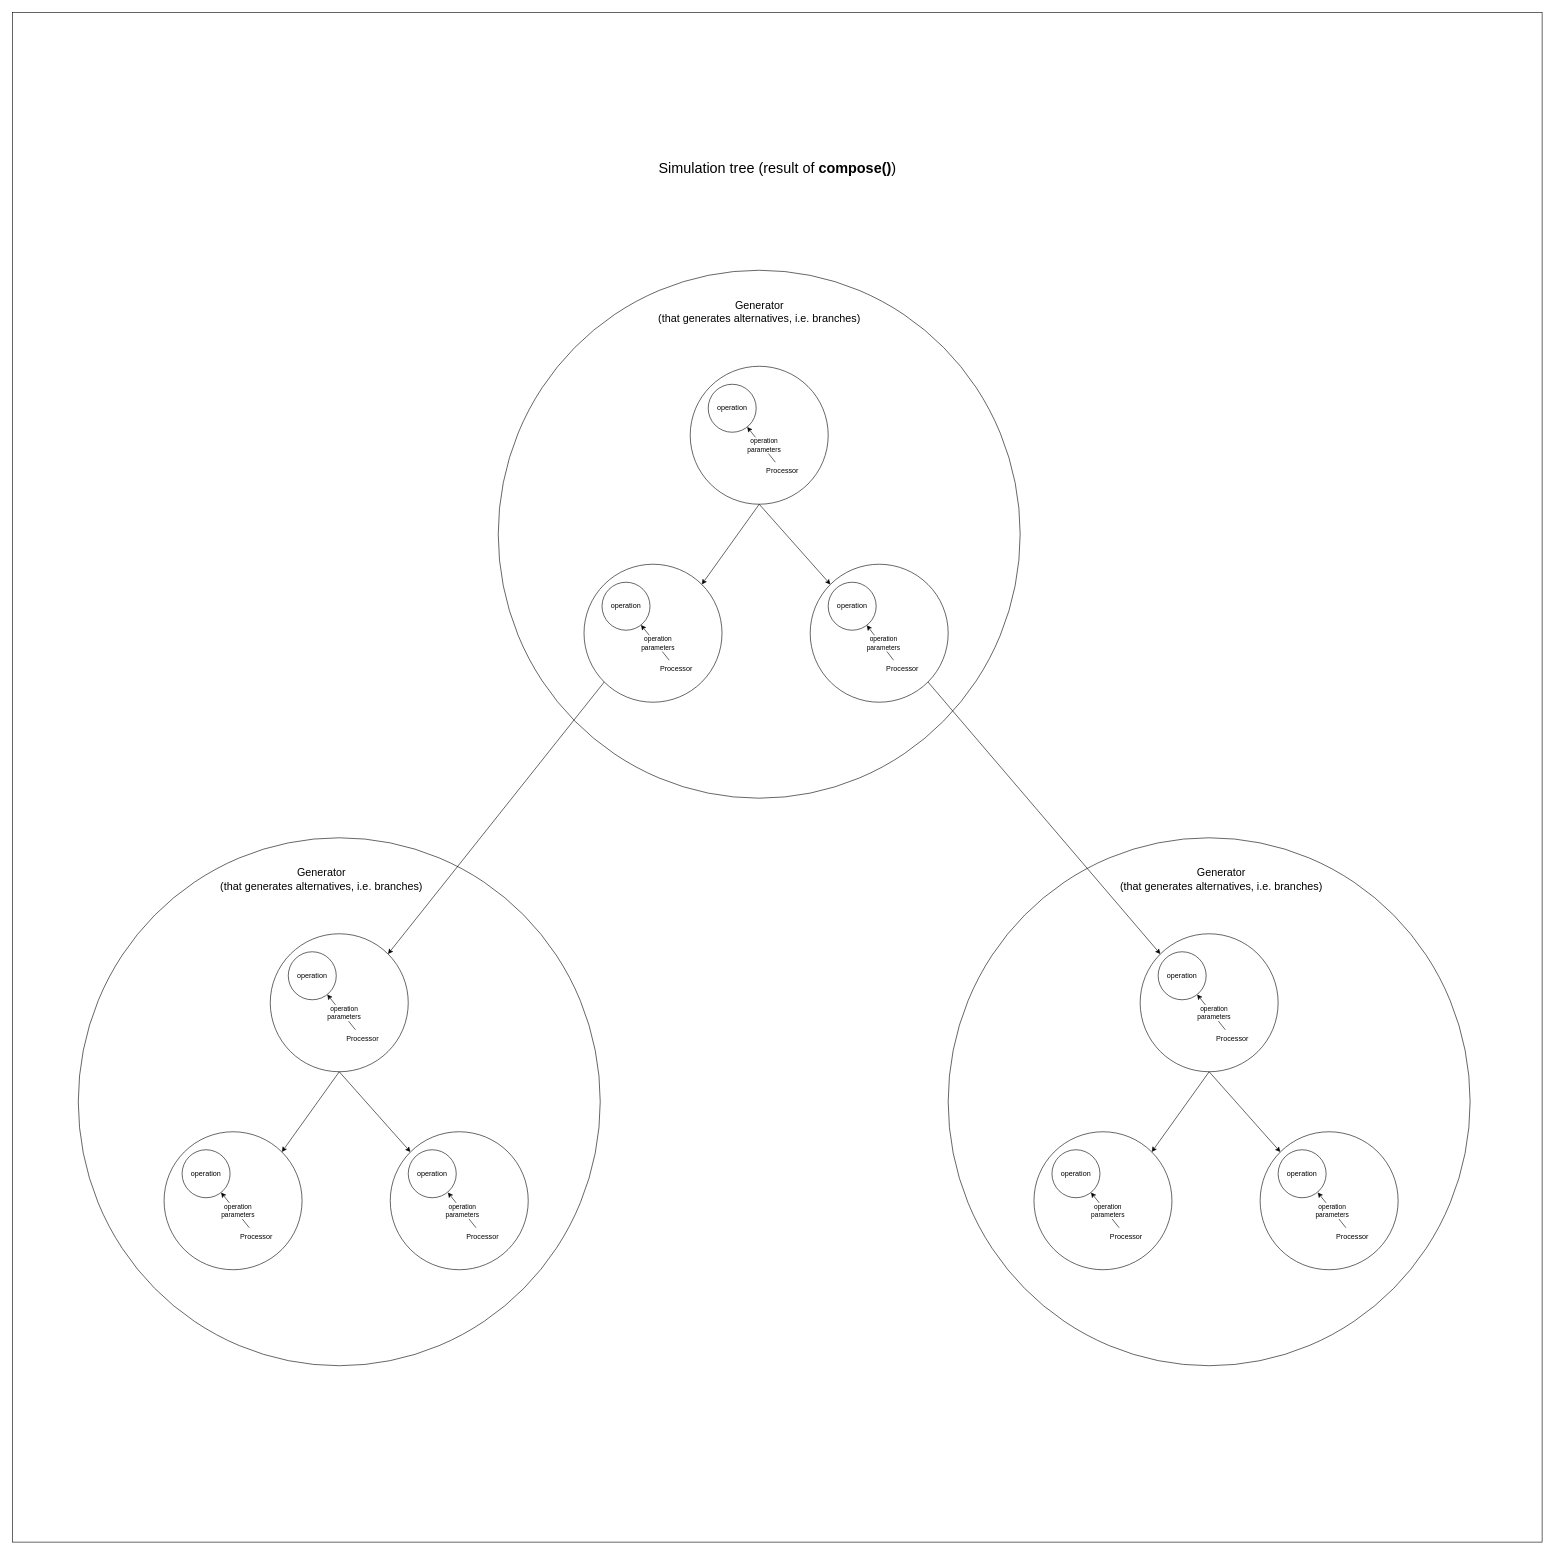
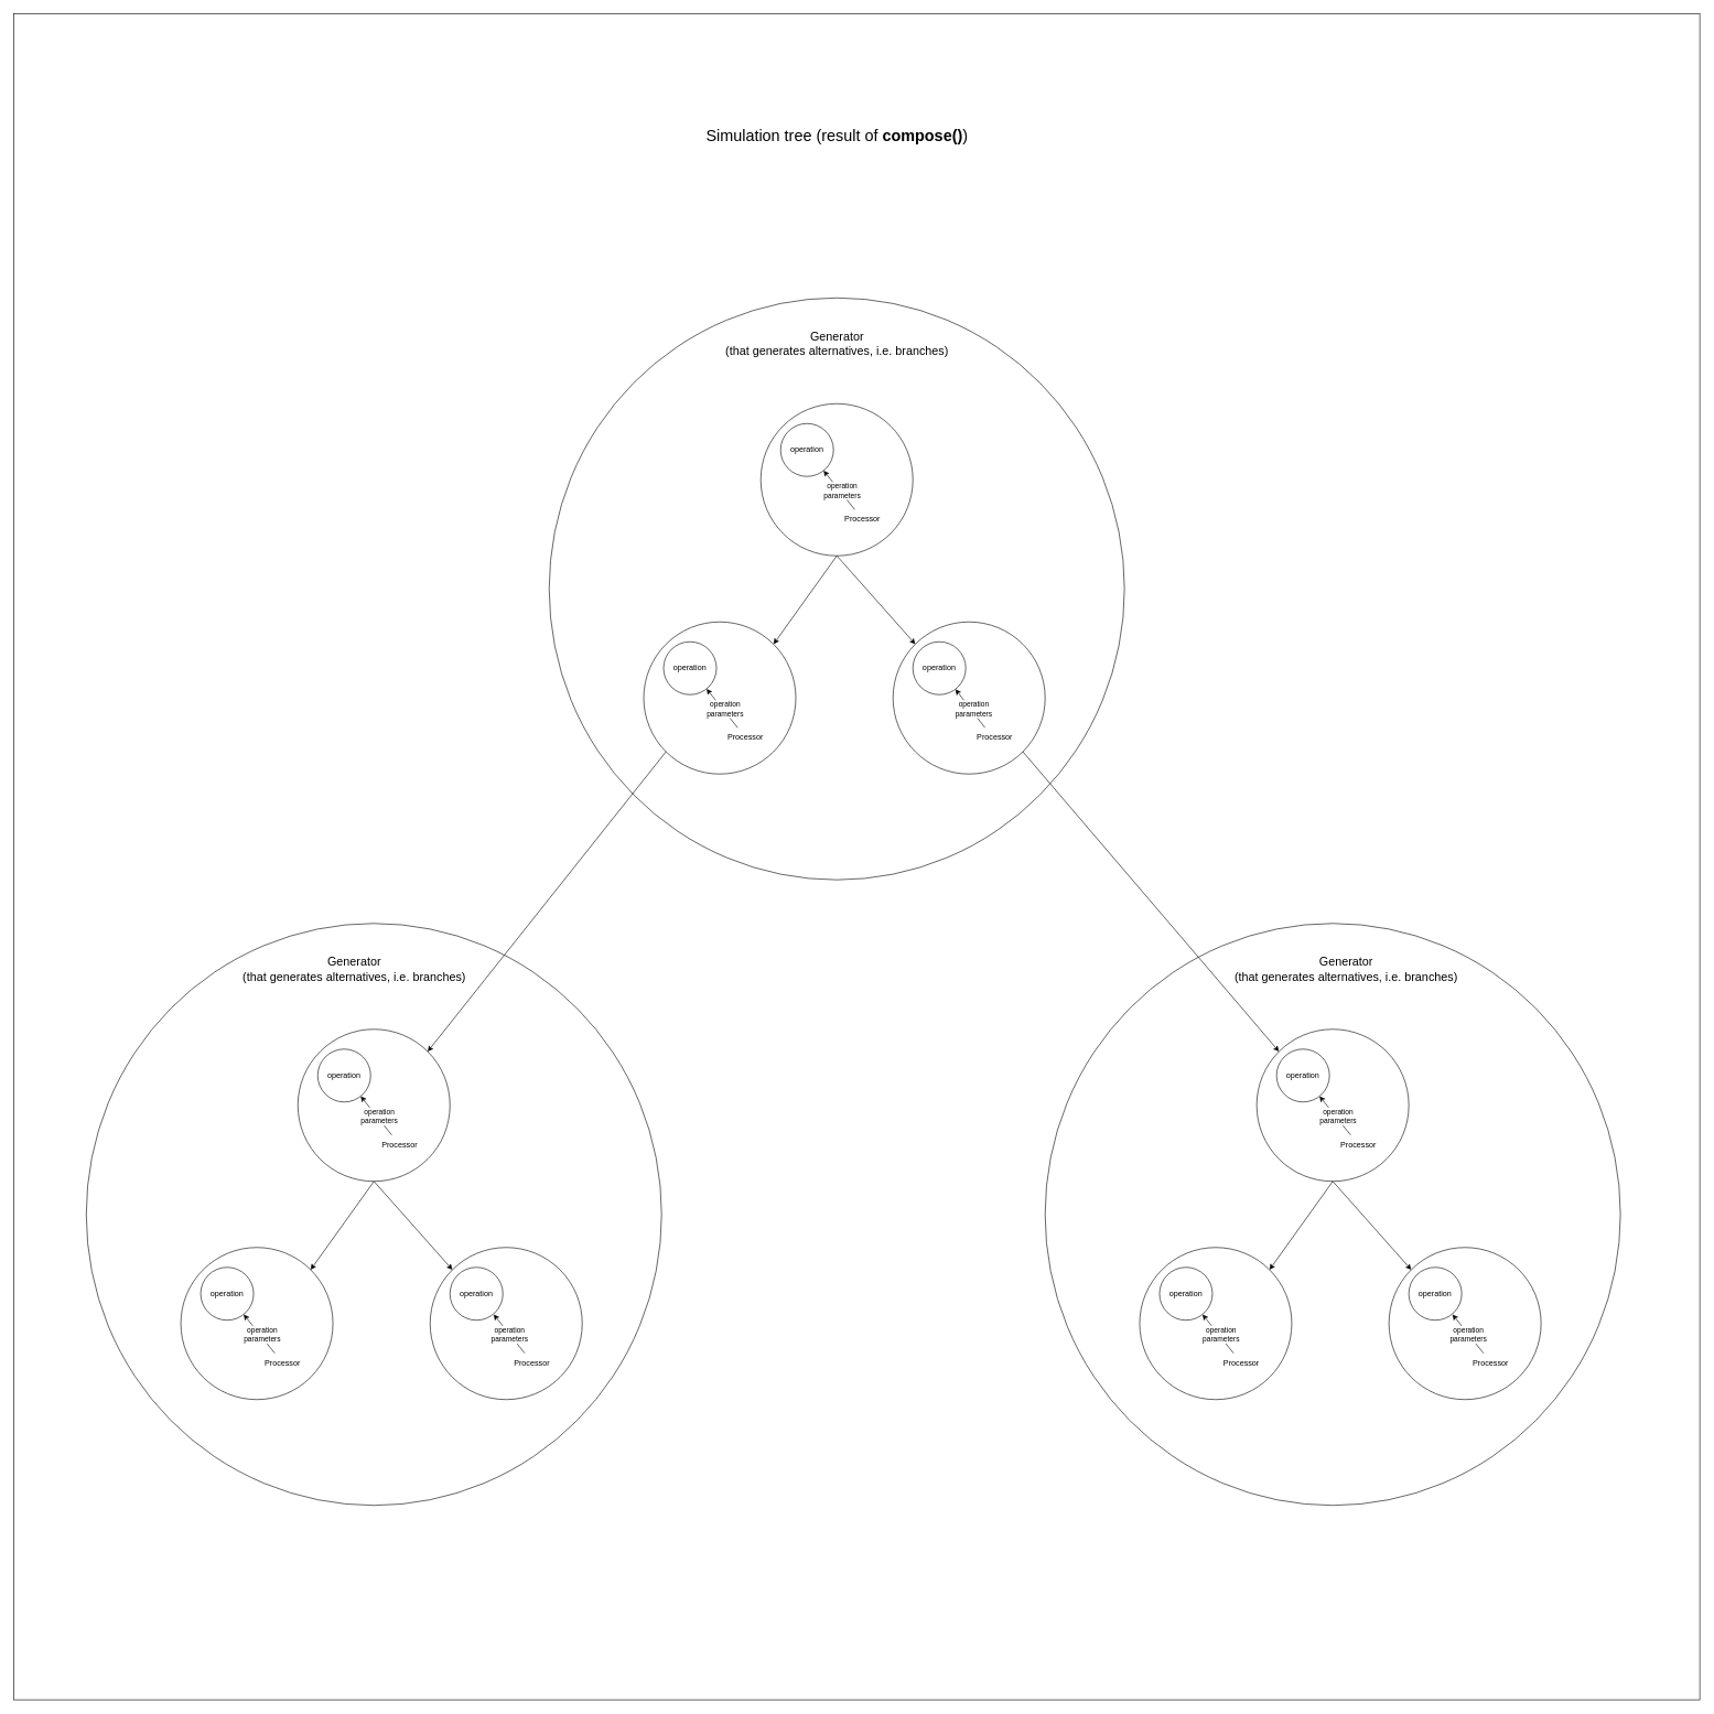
  <mxCell id="0" />
  <mxCell id="1" parent="0" />
  <mxCell id="2" value="" style="whiteSpace=wrap;html=1;aspect=fixed;fontSize=24;" vertex="1" parent="1"><mxGeometry x="20" y="20" width="2550" height="2550" as="geometry" /></mxCell>
  <mxCell id="3" value="" style="ellipse;whiteSpace=wrap;html=1;" vertex="1" parent="1"><mxGeometry x="830" y="450" width="870" height="880" as="geometry" /></mxCell>
  <mxCell id="4" value="&lt;br&gt;&lt;br&gt;&lt;br&gt;&lt;br&gt;&lt;br&gt;" style="ellipse;whiteSpace=wrap;html=1;aspect=fixed;" vertex="1" parent="1"><mxGeometry x="1150" y="610" width="230" height="230" as="geometry" /></mxCell>
  <mxCell id="5" value="operation" style="ellipse;whiteSpace=wrap;html=1;aspect=fixed;" vertex="1" parent="1"><mxGeometry x="1180" y="640" width="80" height="80" as="geometry" /></mxCell>
  <mxCell id="6" value="Processor" style="text;html=1;strokeColor=none;fillColor=none;align=center;verticalAlign=middle;whiteSpace=wrap;rounded=0;" vertex="1" parent="1"><mxGeometry x="1274" y="770" width="60" height="30" as="geometry" /></mxCell>
  <mxCell id="7" value="" style="endArrow=classic;html=1;rounded=0;" edge="1" parent="1" source="6" target="5"><mxGeometry width="50" height="50" relative="1" as="geometry"><mxPoint x="1200" y="740" as="sourcePoint" /><mxPoint x="1250" y="690" as="targetPoint" /></mxGeometry></mxCell>
  <mxCell id="8" value="operation&lt;br&gt;parameters" style="edgeLabel;html=1;align=center;verticalAlign=middle;resizable=0;points=[];" vertex="1" connectable="0" parent="7"><mxGeometry x="0.261" y="-3" relative="1" as="geometry"><mxPoint x="8" y="10" as="offset" /></mxGeometry></mxCell>
  <mxCell id="9" value="&lt;br&gt;&lt;br&gt;&lt;br&gt;&lt;br&gt;&lt;br&gt;" style="ellipse;whiteSpace=wrap;html=1;aspect=fixed;" vertex="1" parent="1"><mxGeometry x="1350" y="940" width="230" height="230" as="geometry" /></mxCell>
  <mxCell id="10" value="operation" style="ellipse;whiteSpace=wrap;html=1;aspect=fixed;" vertex="1" parent="1"><mxGeometry x="1380" y="970" width="80" height="80" as="geometry" /></mxCell>
  <mxCell id="11" value="Processor" style="text;html=1;strokeColor=none;fillColor=none;align=center;verticalAlign=middle;whiteSpace=wrap;rounded=0;" vertex="1" parent="1"><mxGeometry x="1474" y="1100" width="60" height="30" as="geometry" /></mxCell>
  <mxCell id="12" value="&lt;font style=&quot;font-size: 18px;&quot;&gt;Generator&lt;br&gt;(that generates alternatives, i.e. branches)&lt;br&gt;&lt;/font&gt;" style="text;html=1;align=center;verticalAlign=middle;resizable=0;points=[];autosize=1;strokeColor=none;fillColor=none;" vertex="1" parent="1"><mxGeometry x="1090" width="350" height="40" as="geometry" y="500" /></mxCell>
  <mxCell id="13" value="&lt;br&gt;&lt;br&gt;&lt;br&gt;&lt;br&gt;&lt;br&gt;" style="ellipse;whiteSpace=wrap;html=1;aspect=fixed;" vertex="1" parent="1"><mxGeometry x="973" y="940" width="230" height="230" as="geometry" /></mxCell>
  <mxCell id="14" value="operation" style="ellipse;whiteSpace=wrap;html=1;aspect=fixed;" vertex="1" parent="1"><mxGeometry x="1003" y="970" width="80" height="80" as="geometry" /></mxCell>
  <mxCell id="15" value="Processor" style="text;html=1;strokeColor=none;fillColor=none;align=center;verticalAlign=middle;whiteSpace=wrap;rounded=0;" vertex="1" parent="1"><mxGeometry x="1097" y="1100" width="60" height="30" as="geometry" /></mxCell>
  <mxCell id="16" value="" style="endArrow=classic;html=1;rounded=0;" edge="1" parent="1" source="15" target="14"><mxGeometry width="50" height="50" relative="1" as="geometry"><mxPoint x="1023" y="1070" as="sourcePoint" /><mxPoint x="1073" y="1020" as="targetPoint" /></mxGeometry></mxCell>
  <mxCell id="17" value="operation&lt;br&gt;parameters" style="edgeLabel;html=1;align=center;verticalAlign=middle;resizable=0;points=[];" vertex="1" connectable="0" parent="16"><mxGeometry x="0.261" y="-3" relative="1" as="geometry"><mxPoint x="8" y="10" as="offset" /></mxGeometry></mxCell>
  <mxCell id="18" value="" style="endArrow=classic;html=1;rounded=0;fontSize=18;entryX=1;entryY=0;entryDx=0;entryDy=0;exitX=0.5;exitY=1;exitDx=0;exitDy=0;" edge="1" parent="1" source="4" target="13"><mxGeometry width="50" height="50" relative="1" as="geometry"><mxPoint x="1240" y="900" as="sourcePoint" /><mxPoint x="1290" y="850" as="targetPoint" /></mxGeometry></mxCell>
  <mxCell id="19" value="" style="endArrow=classic;html=1;rounded=0;fontSize=18;entryX=0;entryY=0;entryDx=0;entryDy=0;exitX=0.5;exitY=1;exitDx=0;exitDy=0;" edge="1" parent="1" source="4" target="9"><mxGeometry width="50" height="50" relative="1" as="geometry"><mxPoint x="1275" y="850" as="sourcePoint" /><mxPoint x="1179.317" y="983.683" as="targetPoint" /></mxGeometry></mxCell>
  <mxCell id="20" value="" style="ellipse;whiteSpace=wrap;html=1;" vertex="1" parent="1"><mxGeometry x="1580" y="1396" width="870" height="880" as="geometry" /></mxCell>
  <mxCell id="21" value="&lt;br&gt;&lt;br&gt;&lt;br&gt;&lt;br&gt;&lt;br&gt;" style="ellipse;whiteSpace=wrap;html=1;aspect=fixed;" vertex="1" parent="1"><mxGeometry x="1900" y="1556" width="230" height="230" as="geometry" /></mxCell>
  <mxCell id="22" value="operation" style="ellipse;whiteSpace=wrap;html=1;aspect=fixed;" vertex="1" parent="1"><mxGeometry x="1930" y="1586" width="80" height="80" as="geometry" /></mxCell>
  <mxCell id="23" value="Processor" style="text;html=1;strokeColor=none;fillColor=none;align=center;verticalAlign=middle;whiteSpace=wrap;rounded=0;" vertex="1" parent="1"><mxGeometry x="2024" y="1716" width="60" height="30" as="geometry" /></mxCell>
  <mxCell id="24" value="" style="endArrow=classic;html=1;rounded=0;" edge="1" parent="1" source="23" target="22"><mxGeometry width="50" height="50" relative="1" as="geometry"><mxPoint x="1950" y="1686" as="sourcePoint" /><mxPoint x="2000" y="1636" as="targetPoint" /></mxGeometry></mxCell>
  <mxCell id="25" value="operation&lt;br&gt;parameters" style="edgeLabel;html=1;align=center;verticalAlign=middle;resizable=0;points=[];" vertex="1" connectable="0" parent="24"><mxGeometry x="0.261" y="-3" relative="1" as="geometry"><mxPoint x="8" y="10" as="offset" /></mxGeometry></mxCell>
  <mxCell id="26" value="&lt;br&gt;&lt;br&gt;&lt;br&gt;&lt;br&gt;&lt;br&gt;" style="ellipse;whiteSpace=wrap;html=1;aspect=fixed;" vertex="1" parent="1"><mxGeometry x="2100" y="1886" width="230" height="230" as="geometry" /></mxCell>
  <mxCell id="27" value="operation" style="ellipse;whiteSpace=wrap;html=1;aspect=fixed;" vertex="1" parent="1"><mxGeometry x="2130" y="1916" width="80" height="80" as="geometry" /></mxCell>
  <mxCell id="28" value="Processor" style="text;html=1;strokeColor=none;fillColor=none;align=center;verticalAlign=middle;whiteSpace=wrap;rounded=0;" vertex="1" parent="1"><mxGeometry x="2224" y="2046" width="60" height="30" as="geometry" /></mxCell>
  <mxCell id="29" value="&lt;font style=&quot;font-size: 18px;&quot;&gt;Generator&lt;br&gt;(that generates alternatives, i.e. branches)&lt;br&gt;&lt;/font&gt;" style="text;html=1;align=center;verticalAlign=middle;resizable=0;points=[];autosize=1;strokeColor=none;fillColor=none;" vertex="1" parent="1"><mxGeometry x="1860" y="1446" width="350" height="40" as="geometry" /></mxCell>
  <mxCell id="30" value="&lt;br&gt;&lt;br&gt;&lt;br&gt;&lt;br&gt;&lt;br&gt;" style="ellipse;whiteSpace=wrap;html=1;aspect=fixed;" vertex="1" parent="1"><mxGeometry x="1723" y="1886" width="230" height="230" as="geometry" /></mxCell>
  <mxCell id="31" value="operation" style="ellipse;whiteSpace=wrap;html=1;aspect=fixed;" vertex="1" parent="1"><mxGeometry x="1753" y="1916" width="80" height="80" as="geometry" /></mxCell>
  <mxCell id="32" value="Processor" style="text;html=1;strokeColor=none;fillColor=none;align=center;verticalAlign=middle;whiteSpace=wrap;rounded=0;" vertex="1" parent="1"><mxGeometry x="1847" y="2046" width="60" height="30" as="geometry" /></mxCell>
  <mxCell id="33" value="" style="endArrow=classic;html=1;rounded=0;" edge="1" parent="1" source="32" target="31"><mxGeometry width="50" height="50" relative="1" as="geometry"><mxPoint x="1773" y="2016" as="sourcePoint" /><mxPoint x="1823" y="1966" as="targetPoint" /></mxGeometry></mxCell>
  <mxCell id="34" value="operation&lt;br&gt;parameters" style="edgeLabel;html=1;align=center;verticalAlign=middle;resizable=0;points=[];" vertex="1" connectable="0" parent="33"><mxGeometry x="0.261" y="-3" relative="1" as="geometry"><mxPoint x="8" y="10" as="offset" /></mxGeometry></mxCell>
  <mxCell id="35" value="" style="endArrow=classic;html=1;rounded=0;fontSize=18;entryX=1;entryY=0;entryDx=0;entryDy=0;exitX=0.5;exitY=1;exitDx=0;exitDy=0;" edge="1" parent="1" source="21" target="30"><mxGeometry width="50" height="50" relative="1" as="geometry"><mxPoint x="1990" y="1846" as="sourcePoint" /><mxPoint x="2040" y="1796" as="targetPoint" /></mxGeometry></mxCell>
  <mxCell id="36" value="" style="endArrow=classic;html=1;rounded=0;fontSize=18;entryX=0;entryY=0;entryDx=0;entryDy=0;exitX=0.5;exitY=1;exitDx=0;exitDy=0;" edge="1" parent="1" source="21" target="26"><mxGeometry width="50" height="50" relative="1" as="geometry"><mxPoint x="2025" y="1796" as="sourcePoint" /><mxPoint x="1929.317" y="1929.683" as="targetPoint" /></mxGeometry></mxCell>
  <mxCell id="37" value="" style="endArrow=classic;html=1;rounded=0;exitX=0.25;exitY=0;exitDx=0;exitDy=0;" edge="1" parent="1" source="11" target="10"><mxGeometry width="50" height="50" relative="1" as="geometry"><mxPoint x="1488.5" y="1108.79" as="sourcePoint" /><mxPoint x="1441.507" y="1050.001" as="targetPoint" /></mxGeometry></mxCell>
  <mxCell id="38" value="operation&lt;br&gt;parameters" style="edgeLabel;html=1;align=center;verticalAlign=middle;resizable=0;points=[];" vertex="1" connectable="0" parent="37"><mxGeometry x="0.261" y="-3" relative="1" as="geometry"><mxPoint x="8" y="10" as="offset" /></mxGeometry></mxCell>
  <mxCell id="39" value="" style="endArrow=classic;html=1;rounded=0;" edge="1" parent="1"><mxGeometry width="50" height="50" relative="1" as="geometry"><mxPoint x="2242.99" y="2046" as="sourcePoint" /><mxPoint x="2195.997" y="1987.211" as="targetPoint" /></mxGeometry></mxCell>
  <mxCell id="40" value="operation&lt;br&gt;parameters" style="edgeLabel;html=1;align=center;verticalAlign=middle;resizable=0;points=[];" vertex="1" connectable="0" parent="39"><mxGeometry x="0.261" y="-3" relative="1" as="geometry"><mxPoint x="4" y="10" as="offset" /></mxGeometry></mxCell>
  <mxCell id="41" value="" style="ellipse;whiteSpace=wrap;html=1;" vertex="1" parent="1"><mxGeometry x="130" y="1396" width="870" height="880" as="geometry" /></mxCell>
  <mxCell id="42" value="&lt;br&gt;&lt;br&gt;&lt;br&gt;&lt;br&gt;&lt;br&gt;" style="ellipse;whiteSpace=wrap;html=1;aspect=fixed;" vertex="1" parent="1"><mxGeometry x="450" y="1556" width="230" height="230" as="geometry" /></mxCell>
  <mxCell id="43" value="operation" style="ellipse;whiteSpace=wrap;html=1;aspect=fixed;" vertex="1" parent="1"><mxGeometry x="480" y="1586" width="80" height="80" as="geometry" /></mxCell>
  <mxCell id="44" value="Processor" style="text;html=1;strokeColor=none;fillColor=none;align=center;verticalAlign=middle;whiteSpace=wrap;rounded=0;" vertex="1" parent="1"><mxGeometry x="574" y="1716" width="60" height="30" as="geometry" /></mxCell>
  <mxCell id="45" value="" style="endArrow=classic;html=1;rounded=0;" edge="1" parent="1" source="44" target="43"><mxGeometry width="50" height="50" relative="1" as="geometry"><mxPoint x="500" y="1686" as="sourcePoint" /><mxPoint x="550" y="1636" as="targetPoint" /></mxGeometry></mxCell>
  <mxCell id="46" value="operation&lt;br&gt;parameters" style="edgeLabel;html=1;align=center;verticalAlign=middle;resizable=0;points=[];" vertex="1" connectable="0" parent="45"><mxGeometry x="0.261" y="-3" relative="1" as="geometry"><mxPoint x="8" y="10" as="offset" /></mxGeometry></mxCell>
  <mxCell id="47" value="&lt;br&gt;&lt;br&gt;&lt;br&gt;&lt;br&gt;&lt;br&gt;" style="ellipse;whiteSpace=wrap;html=1;aspect=fixed;" vertex="1" parent="1"><mxGeometry x="650" y="1886" width="230" height="230" as="geometry" /></mxCell>
  <mxCell id="48" value="operation" style="ellipse;whiteSpace=wrap;html=1;aspect=fixed;" vertex="1" parent="1"><mxGeometry x="680" y="1916" width="80" height="80" as="geometry" /></mxCell>
  <mxCell id="49" value="Processor" style="text;html=1;strokeColor=none;fillColor=none;align=center;verticalAlign=middle;whiteSpace=wrap;rounded=0;" vertex="1" parent="1"><mxGeometry x="774" y="2046" width="60" height="30" as="geometry" /></mxCell>
  <mxCell id="50" value="&lt;font style=&quot;font-size: 18px;&quot;&gt;Generator&lt;br&gt;(that generates alternatives, i.e. branches)&lt;br&gt;&lt;/font&gt;" style="text;html=1;align=center;verticalAlign=middle;resizable=0;points=[];autosize=1;strokeColor=none;fillColor=none;" vertex="1" parent="1"><mxGeometry x="360" y="1446" width="350" height="40" as="geometry" /></mxCell>
  <mxCell id="51" value="&lt;br&gt;&lt;br&gt;&lt;br&gt;&lt;br&gt;&lt;br&gt;" style="ellipse;whiteSpace=wrap;html=1;aspect=fixed;" vertex="1" parent="1"><mxGeometry x="273" y="1886" width="230" height="230" as="geometry" /></mxCell>
  <mxCell id="52" value="operation" style="ellipse;whiteSpace=wrap;html=1;aspect=fixed;" vertex="1" parent="1"><mxGeometry x="303" y="1916" width="80" height="80" as="geometry" /></mxCell>
  <mxCell id="53" value="Processor" style="text;html=1;strokeColor=none;fillColor=none;align=center;verticalAlign=middle;whiteSpace=wrap;rounded=0;" vertex="1" parent="1"><mxGeometry x="397" y="2046" width="60" height="30" as="geometry" /></mxCell>
  <mxCell id="54" value="" style="endArrow=classic;html=1;rounded=0;" edge="1" parent="1" source="53" target="52"><mxGeometry width="50" height="50" relative="1" as="geometry"><mxPoint x="323" y="2016" as="sourcePoint" /><mxPoint x="373" y="1966" as="targetPoint" /></mxGeometry></mxCell>
  <mxCell id="55" value="operation&lt;br&gt;parameters" style="edgeLabel;html=1;align=center;verticalAlign=middle;resizable=0;points=[];" vertex="1" connectable="0" parent="54"><mxGeometry x="0.261" y="-3" relative="1" as="geometry"><mxPoint x="8" y="10" as="offset" /></mxGeometry></mxCell>
  <mxCell id="56" value="" style="endArrow=classic;html=1;rounded=0;fontSize=18;entryX=1;entryY=0;entryDx=0;entryDy=0;exitX=0.5;exitY=1;exitDx=0;exitDy=0;" edge="1" parent="1" source="42" target="51"><mxGeometry width="50" height="50" relative="1" as="geometry"><mxPoint x="540" y="1846" as="sourcePoint" /><mxPoint x="590" y="1796" as="targetPoint" /></mxGeometry></mxCell>
  <mxCell id="57" value="" style="endArrow=classic;html=1;rounded=0;fontSize=18;entryX=0;entryY=0;entryDx=0;entryDy=0;exitX=0.5;exitY=1;exitDx=0;exitDy=0;" edge="1" parent="1" source="42" target="47"><mxGeometry width="50" height="50" relative="1" as="geometry"><mxPoint x="575" y="1796" as="sourcePoint" /><mxPoint x="479.317" y="1929.683" as="targetPoint" /></mxGeometry></mxCell>
  <mxCell id="58" value="" style="endArrow=classic;html=1;rounded=0;" edge="1" parent="1"><mxGeometry width="50" height="50" relative="1" as="geometry"><mxPoint x="792.99" y="2046" as="sourcePoint" /><mxPoint x="745.997" y="1987.211" as="targetPoint" /></mxGeometry></mxCell>
  <mxCell id="59" value="operation&lt;br&gt;parameters" style="edgeLabel;html=1;align=center;verticalAlign=middle;resizable=0;points=[];" vertex="1" connectable="0" parent="58"><mxGeometry x="0.261" y="-3" relative="1" as="geometry"><mxPoint x="4" y="10" as="offset" /></mxGeometry></mxCell>
- <mxCell id="60" value="&lt;font style=&quot;font-size: 24px;&quot;&gt;Simulation tree (result of &lt;b&gt;compose()&lt;/b&gt;)&lt;/font&gt;" style="text;html=1;align=center;verticalAlign=middle;resizable=0;points=[];autosize=1;strokeColor=none;fillColor=none;fontSize=18;" vertex="1" parent="1"><mxGeometry x="1090" y="265" width="410" height="30" as="geometry" /></mxCell>
+ <mxCell id="60" value="&lt;font style=&quot;font-size: 24px;&quot;&gt;Simulation tree (result of &lt;b&gt;compose()&lt;/b&gt;)&lt;/font&gt;" style="text;html=1;align=center;verticalAlign=middle;resizable=0;points=[];autosize=1;strokeColor=none;fillColor=none;fontSize=18;" vertex="1" parent="1"><mxGeometry x="1060" y="190" width="410" height="30" as="geometry" /></mxCell>
  <mxCell id="61" value="" style="endArrow=classic;html=1;rounded=0;fontSize=24;exitX=0;exitY=1;exitDx=0;exitDy=0;entryX=1;entryY=0;entryDx=0;entryDy=0;" edge="1" parent="1" source="13" target="42"><mxGeometry width="50" height="50" relative="1" as="geometry"><mxPoint x="1055" y="1352" as="sourcePoint" /><mxPoint x="1140" y="1396" as="targetPoint" /></mxGeometry></mxCell>
  <mxCell id="62" value="" style="endArrow=classic;html=1;rounded=0;fontSize=24;exitX=1;exitY=1;exitDx=0;exitDy=0;entryX=0;entryY=0;entryDx=0;entryDy=0;" edge="1" parent="1" source="9" target="21"><mxGeometry width="50" height="50" relative="1" as="geometry"><mxPoint x="1275" y="1340" as="sourcePoint" /><mxPoint x="1680" y="1570" as="targetPoint" /></mxGeometry></mxCell>
